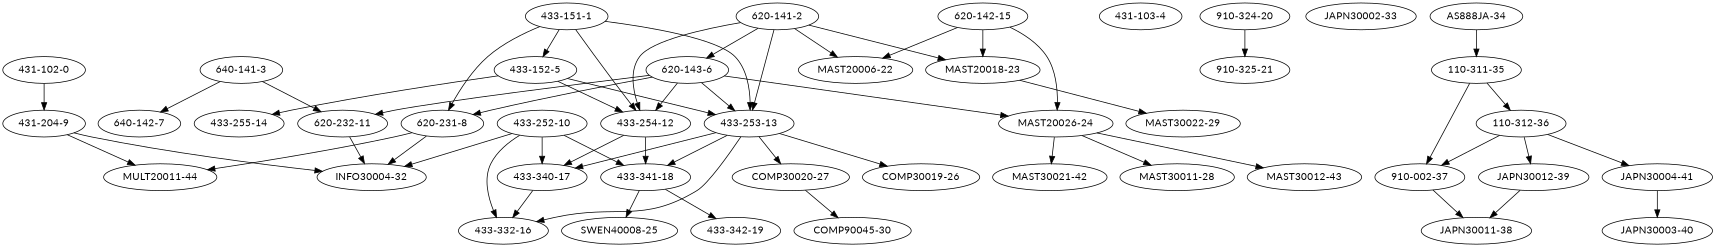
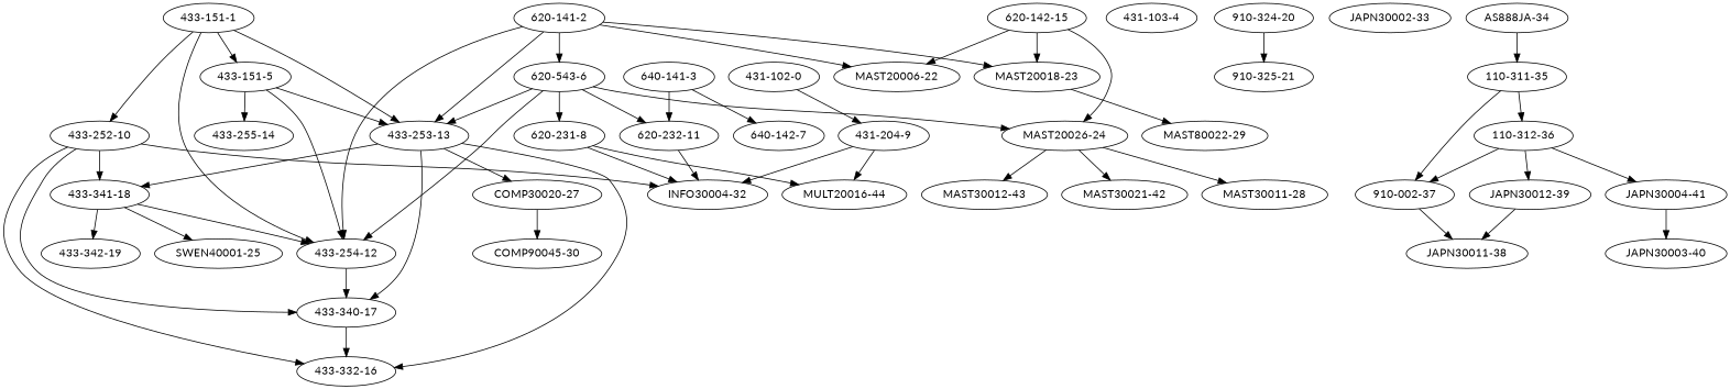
  digraph {
    fontname=Lato
    node [fontname=Lato]
    edge [fontname=Lato]
    "431-102-0"
    "431-204-9"
    "INFO30004-32"
-   "MULT20011-44"
+   "MULT20011-44" [label="MULT20016-44"]
    "433-151-1"
    "433-253-13"
    "433-254-12"
    "433-252-10"
-   "433-152-5"
+   "433-152-5" [label="433-151-5"]
    "433-341-18"
    "433-340-17"
    "433-332-16"
    "COMP30020-27"
-   "COMP30019-26"
    "433-255-14"
-   "SWEN40001-25" [label="SWEN40008-25"]
+   "SWEN40001-25"
    "433-342-19"
    "COMP90045-30"
    "620-141-2"
    "MAST20018-23"
    "MAST20006-22"
-   "620-143-6"
-   "MAST30022-29"
+   "620-143-6" [label="620-543-6"]
+   "MAST30022-29" [label="MAST80022-29"]
    "MAST20026-24"
    "620-232-11"
    "620-231-8"
    "MAST30012-43"
    "MAST30021-42"
    "MAST30011-28"
    "640-141-3"
    "640-142-7"
    "431-103-4"
    "620-142-15"
    "910-324-20"
    "910-325-21"
    "JAPN30002-33"
    "AS888JA-34"
    "110-311-35"
    "910-002-37"
    "110-312-36"
    "JAPN30011-38"
    "JAPN30004-41"
    "JAPN30012-39"
    "JAPN30003-40"
    "431-102-0" -> "431-204-9"
    "431-204-9" -> "INFO30004-32"
    "431-204-9" -> "MULT20011-44"
    "433-151-1" -> "433-253-13"
    "433-151-1" -> "433-254-12"
-   "433-151-1" -> "620-231-8"
+   "433-151-1" -> "433-252-10"
    "433-151-1" -> "433-152-5"
    "433-253-13" -> "433-341-18"
    "433-253-13" -> "433-340-17"
    "433-253-13" -> "433-332-16"
    "433-253-13" -> "COMP30020-27"
-   "433-253-13" -> "COMP30019-26"
-   "433-254-12" -> "433-341-18"
+   "433-341-18" -> "433-254-12"
    "433-254-12" -> "433-340-17"
    "433-252-10" -> "INFO30004-32"
    "433-252-10" -> "433-341-18"
    "433-252-10" -> "433-340-17"
    "433-252-10" -> "433-332-16"
    "433-152-5" -> "433-253-13"
    "433-152-5" -> "433-254-12"
    "433-152-5" -> "433-255-14"
    "433-341-18" -> "SWEN40001-25"
    "433-341-18" -> "433-342-19"
    "433-340-17" -> "433-332-16"
    "COMP30020-27" -> "COMP90045-30"
    "620-141-2" -> "433-253-13"
    "620-141-2" -> "433-254-12"
    "620-141-2" -> "MAST20018-23"
    "620-141-2" -> "MAST20006-22"
    "620-141-2" -> "620-143-6"
    "MAST20018-23" -> "MAST30022-29"
    "620-143-6" -> "433-253-13"
    "620-143-6" -> "433-254-12"
    "620-143-6" -> "MAST20026-24"
    "620-143-6" -> "620-232-11"
    "620-143-6" -> "620-231-8"
    "MAST20026-24" -> "MAST30012-43"
    "MAST20026-24" -> "MAST30021-42"
    "MAST20026-24" -> "MAST30011-28"
    "620-232-11" -> "INFO30004-32"
    "620-231-8" -> "INFO30004-32"
    "620-231-8" -> "MULT20011-44"
    "640-141-3" -> "620-232-11"
    "640-141-3" -> "640-142-7"
    "620-142-15" -> "MAST20018-23"
    "620-142-15" -> "MAST20006-22"
    "620-142-15" -> "MAST20026-24"
    "910-324-20" -> "910-325-21"
    "AS888JA-34" -> "110-311-35"
    "110-311-35" -> "910-002-37"
    "110-311-35" -> "110-312-36"
    "910-002-37" -> "JAPN30011-38"
    "110-312-36" -> "910-002-37"
    "110-312-36" -> "JAPN30004-41"
    "110-312-36" -> "JAPN30012-39"
    "JAPN30004-41" -> "JAPN30003-40"
    "JAPN30012-39" -> "JAPN30011-38"
  }
